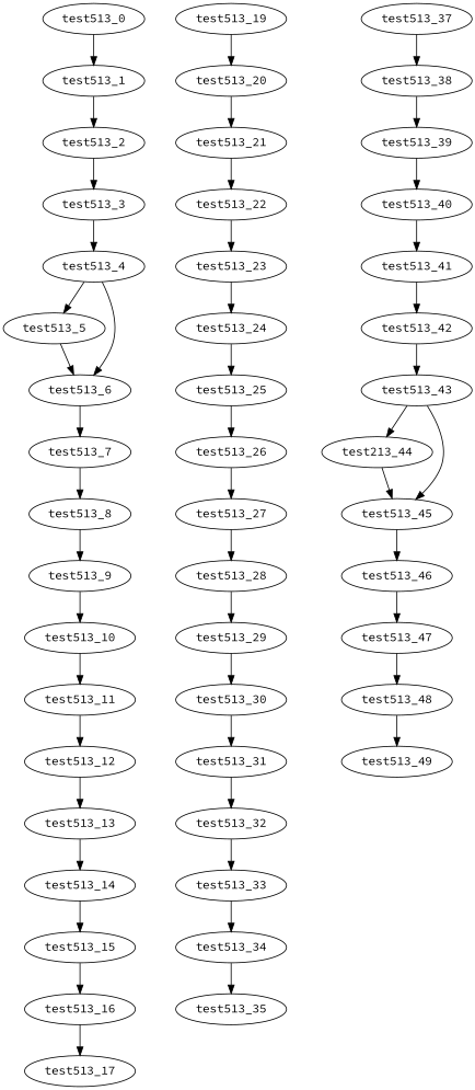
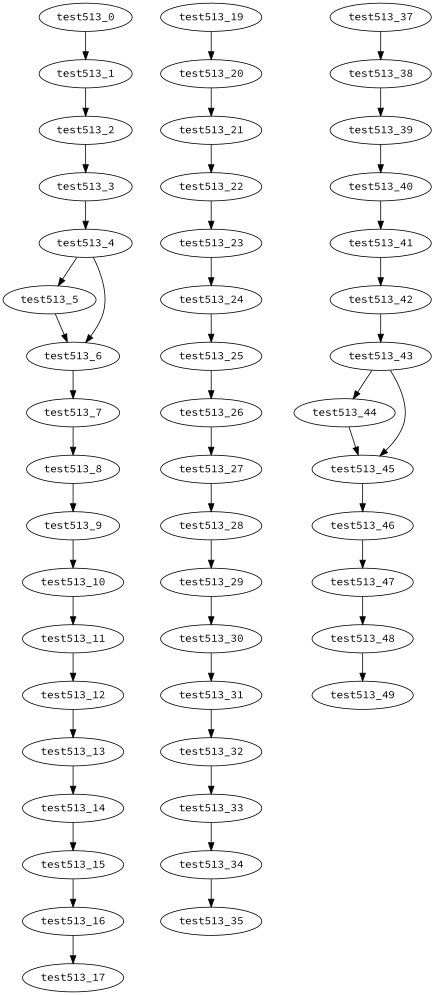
  digraph {
    fontname="Source Code Pro"
    node [fontname="Source Code Pro"]
    edge [fontname="Source Code Pro"]
    test513_0
    test513_1
    test513_2
    test513_3
    test513_4
    test513_5
    test513_6
    test513_7
    test513_8
    test513_9
    test513_10
    test513_11
    test513_12
    test513_13
    test513_14
    test513_15
    test513_16
    test513_17
    test513_19
    test513_20
    test513_21
    test513_22
    test513_23
    test513_24
    test513_25
    test513_26
    test513_27
    test513_28
    test513_29
    test513_30
    test513_31
    test513_32
    test513_33
    test513_34
    test513_35
    test513_37
    test513_38
    test513_39
    test513_40
    test513_41
    test513_42
    test513_43
-   test513_44 [label=test213_44]
+   test513_44
    test513_45
    test513_46
    test513_47
    test513_48
    test513_49
    test513_0 -> test513_1
    test513_1 -> test513_2
    test513_2 -> test513_3
    test513_3 -> test513_4
    test513_4 -> test513_5
    test513_4 -> test513_6
    test513_5 -> test513_6
    test513_6 -> test513_7
    test513_7 -> test513_8
    test513_8 -> test513_9
    test513_9 -> test513_10
    test513_10 -> test513_11
    test513_11 -> test513_12
    test513_12 -> test513_13
    test513_13 -> test513_14
    test513_14 -> test513_15
    test513_15 -> test513_16
    test513_16 -> test513_17
    test513_19 -> test513_20
    test513_20 -> test513_21
    test513_21 -> test513_22
    test513_22 -> test513_23
    test513_23 -> test513_24
    test513_24 -> test513_25
    test513_25 -> test513_26
    test513_26 -> test513_27
    test513_27 -> test513_28
    test513_28 -> test513_29
    test513_29 -> test513_30
    test513_30 -> test513_31
    test513_31 -> test513_32
    test513_32 -> test513_33
    test513_33 -> test513_34
    test513_34 -> test513_35
    test513_37 -> test513_38
    test513_38 -> test513_39
    test513_39 -> test513_40
    test513_40 -> test513_41
    test513_41 -> test513_42
    test513_42 -> test513_43
    test513_43 -> test513_44
    test513_43 -> test513_45
    test513_44 -> test513_45
    test513_45 -> test513_46
    test513_46 -> test513_47
    test513_47 -> test513_48
    test513_48 -> test513_49
  }
